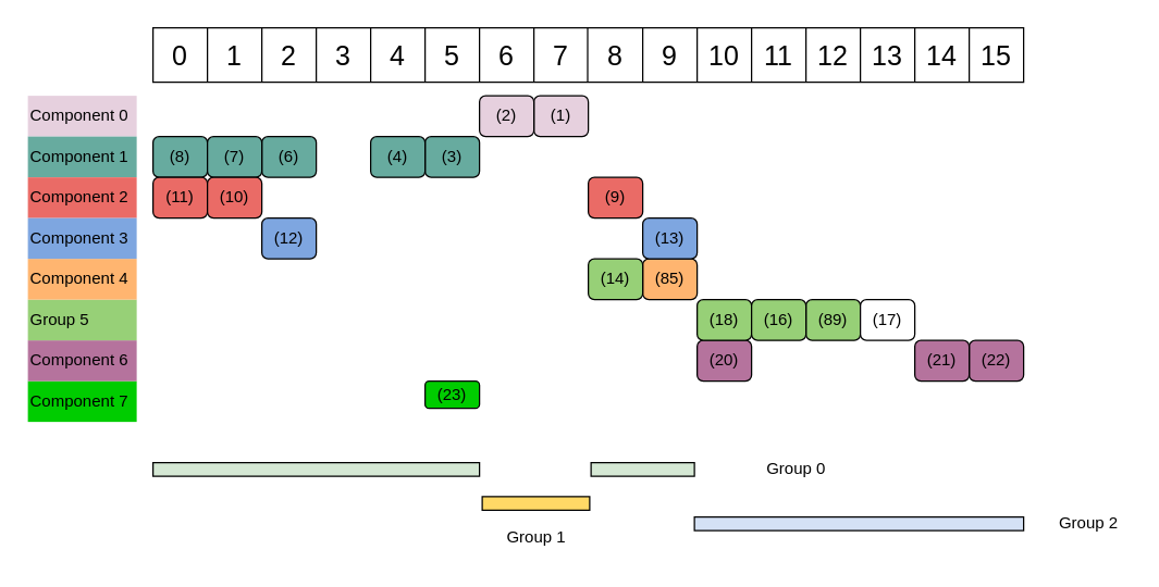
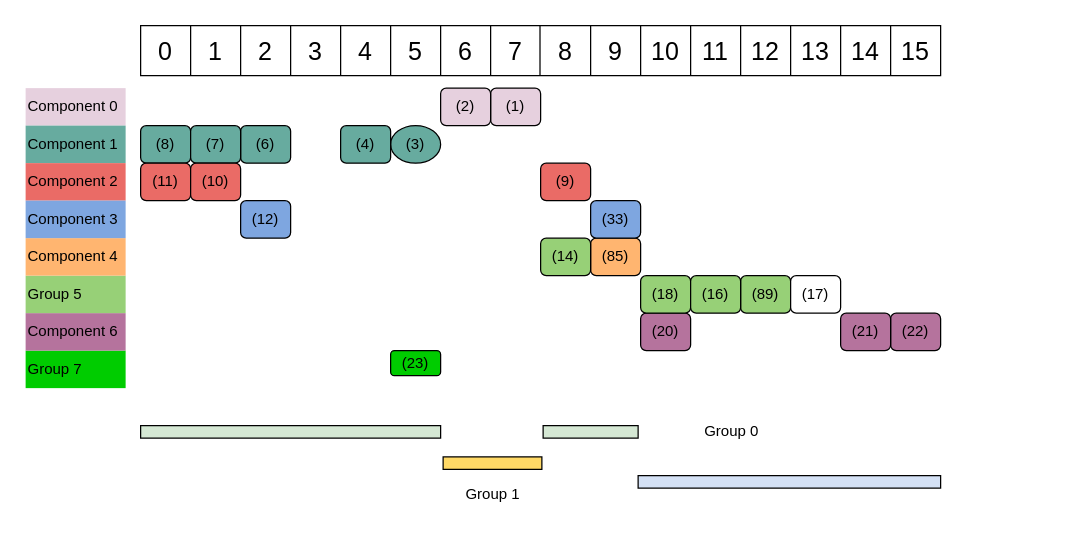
  <mxCell id="0" />
  <mxCell id="1" parent="0" />
  <mxCell id="2" value="" style="rounded=0;whiteSpace=wrap;html=1;" vertex="1" parent="1"><mxGeometry x="112" y="20" width="640" height="40" as="geometry" /></mxCell>
  <mxCell id="3" value="" style="endArrow=none;html=1;rounded=0;" edge="1" parent="1"><mxGeometry width="50" height="50" relative="1" as="geometry"><mxPoint x="152" y="60" as="sourcePoint" /><mxPoint x="152" y="20" as="targetPoint" /></mxGeometry></mxCell>
  <mxCell id="4" value="" style="endArrow=none;html=1;rounded=0;" edge="1" parent="1"><mxGeometry width="50" height="50" relative="1" as="geometry"><mxPoint x="192" y="60" as="sourcePoint" /><mxPoint x="192" y="20" as="targetPoint" /></mxGeometry></mxCell>
  <mxCell id="5" value="" style="endArrow=none;html=1;rounded=0;" edge="1" parent="1"><mxGeometry width="50" height="50" relative="1" as="geometry"><mxPoint x="232" y="60" as="sourcePoint" /><mxPoint x="232" y="20" as="targetPoint" /></mxGeometry></mxCell>
  <mxCell id="6" value="" style="endArrow=none;html=1;rounded=0;" edge="1" parent="1"><mxGeometry width="50" height="50" relative="1" as="geometry"><mxPoint x="272" y="60" as="sourcePoint" /><mxPoint x="272" y="20" as="targetPoint" /></mxGeometry></mxCell>
  <mxCell id="7" value="" style="endArrow=none;html=1;rounded=0;" edge="1" parent="1"><mxGeometry width="50" height="50" relative="1" as="geometry"><mxPoint x="312" y="60" as="sourcePoint" /><mxPoint x="312" y="20" as="targetPoint" /></mxGeometry></mxCell>
  <mxCell id="8" value="" style="endArrow=none;html=1;rounded=0;" edge="1" parent="1"><mxGeometry width="50" height="50" relative="1" as="geometry"><mxPoint x="352" y="60" as="sourcePoint" /><mxPoint x="352" y="20" as="targetPoint" /></mxGeometry></mxCell>
  <mxCell id="9" value="" style="endArrow=none;html=1;rounded=0;" edge="1" parent="1"><mxGeometry width="50" height="50" relative="1" as="geometry"><mxPoint x="392" y="60" as="sourcePoint" /><mxPoint x="392" y="20" as="targetPoint" /></mxGeometry></mxCell>
  <mxCell id="10" value="" style="endArrow=none;html=1;rounded=0;" edge="1" parent="1"><mxGeometry width="50" height="50" relative="1" as="geometry"><mxPoint x="431.5" y="60" as="sourcePoint" /><mxPoint x="431.5" y="20" as="targetPoint" /></mxGeometry></mxCell>
  <mxCell id="11" value="" style="endArrow=none;html=1;rounded=0;" edge="1" parent="1"><mxGeometry width="50" height="50" relative="1" as="geometry"><mxPoint x="472" y="60" as="sourcePoint" /><mxPoint x="472" y="20" as="targetPoint" /></mxGeometry></mxCell>
  <mxCell id="12" value="" style="endArrow=none;html=1;rounded=0;" edge="1" parent="1"><mxGeometry width="50" height="50" relative="1" as="geometry"><mxPoint x="512" y="60" as="sourcePoint" /><mxPoint x="512" y="20" as="targetPoint" /></mxGeometry></mxCell>
  <mxCell id="13" value="" style="endArrow=none;html=1;rounded=0;" edge="1" parent="1"><mxGeometry width="50" height="50" relative="1" as="geometry"><mxPoint x="552" y="60" as="sourcePoint" /><mxPoint x="552" y="20" as="targetPoint" /></mxGeometry></mxCell>
  <mxCell id="14" value="" style="endArrow=none;html=1;rounded=0;" edge="1" parent="1"><mxGeometry width="50" height="50" relative="1" as="geometry"><mxPoint x="592" y="60" as="sourcePoint" /><mxPoint x="592" y="20" as="targetPoint" /></mxGeometry></mxCell>
  <mxCell id="15" value="" style="endArrow=none;html=1;rounded=0;" edge="1" parent="1"><mxGeometry width="50" height="50" relative="1" as="geometry"><mxPoint x="632" y="60" as="sourcePoint" /><mxPoint x="632" y="20" as="targetPoint" /></mxGeometry></mxCell>
  <mxCell id="16" value="" style="endArrow=none;html=1;rounded=0;" edge="1" parent="1"><mxGeometry width="50" height="50" relative="1" as="geometry"><mxPoint x="672" y="60" as="sourcePoint" /><mxPoint x="672" y="20" as="targetPoint" /></mxGeometry></mxCell>
  <mxCell id="17" value="" style="endArrow=none;html=1;rounded=0;" edge="1" parent="1"><mxGeometry width="50" height="50" relative="1" as="geometry"><mxPoint x="712" y="60" as="sourcePoint" /><mxPoint x="712" y="20" as="targetPoint" /></mxGeometry></mxCell>
  <mxCell id="18" value="0" style="text;html=1;strokeColor=none;fillColor=none;align=center;verticalAlign=middle;whiteSpace=wrap;rounded=0;fontSize=20;" vertex="1" parent="1"><mxGeometry x="112" y="20" width="40" height="40" as="geometry" /></mxCell>
  <mxCell id="19" value="1" style="text;html=1;strokeColor=none;fillColor=none;align=center;verticalAlign=middle;whiteSpace=wrap;rounded=0;fontSize=20;" vertex="1" parent="1"><mxGeometry x="152" y="20" width="40" height="40" as="geometry" /></mxCell>
  <mxCell id="20" value="15" style="text;html=1;strokeColor=none;fillColor=none;align=center;verticalAlign=middle;whiteSpace=wrap;rounded=0;fontSize=20;" vertex="1" parent="1"><mxGeometry x="712" y="20" width="40" height="40" as="geometry" /></mxCell>
  <mxCell id="21" value="14" style="text;html=1;strokeColor=none;fillColor=none;align=center;verticalAlign=middle;whiteSpace=wrap;rounded=0;fontSize=20;" vertex="1" parent="1"><mxGeometry x="672" y="20" width="40" height="40" as="geometry" /></mxCell>
  <mxCell id="22" value="2" style="text;html=1;strokeColor=none;fillColor=none;align=center;verticalAlign=middle;whiteSpace=wrap;rounded=0;fontSize=20;" vertex="1" parent="1"><mxGeometry x="192" y="20" width="40" height="40" as="geometry" /></mxCell>
  <mxCell id="23" value="13" style="text;html=1;strokeColor=none;fillColor=none;align=center;verticalAlign=middle;whiteSpace=wrap;rounded=0;fontSize=20;" vertex="1" parent="1"><mxGeometry x="632" y="20" width="40" height="40" as="geometry" /></mxCell>
  <mxCell id="24" value="12" style="text;html=1;strokeColor=none;fillColor=none;align=center;verticalAlign=middle;whiteSpace=wrap;rounded=0;fontSize=20;" vertex="1" parent="1"><mxGeometry x="592" y="20" width="40" height="40" as="geometry" /></mxCell>
  <mxCell id="25" value="3" style="text;html=1;strokeColor=none;fillColor=none;align=center;verticalAlign=middle;whiteSpace=wrap;rounded=0;fontSize=20;" vertex="1" parent="1"><mxGeometry x="232" y="20" width="40" height="40" as="geometry" /></mxCell>
  <mxCell id="26" value="4" style="text;html=1;strokeColor=none;fillColor=none;align=center;verticalAlign=middle;whiteSpace=wrap;rounded=0;fontSize=20;" vertex="1" parent="1"><mxGeometry x="272" y="20" width="40" height="40" as="geometry" /></mxCell>
  <mxCell id="27" value="5" style="text;html=1;strokeColor=none;fillColor=none;align=center;verticalAlign=middle;whiteSpace=wrap;rounded=0;fontSize=20;" vertex="1" parent="1"><mxGeometry x="312" y="20" width="40" height="40" as="geometry" /></mxCell>
  <mxCell id="28" value="6" style="text;html=1;strokeColor=none;fillColor=none;align=center;verticalAlign=middle;whiteSpace=wrap;rounded=0;fontSize=20;" vertex="1" parent="1"><mxGeometry x="352" y="20" width="40" height="40" as="geometry" /></mxCell>
  <mxCell id="29" value="7" style="text;html=1;strokeColor=none;fillColor=none;align=center;verticalAlign=middle;whiteSpace=wrap;rounded=0;fontSize=20;" vertex="1" parent="1"><mxGeometry x="392" y="20" width="40" height="40" as="geometry" /></mxCell>
  <mxCell id="30" value="8" style="text;html=1;strokeColor=none;fillColor=none;align=center;verticalAlign=middle;whiteSpace=wrap;rounded=0;fontSize=20;" vertex="1" parent="1"><mxGeometry x="432" y="20" width="40" height="40" as="geometry" /></mxCell>
  <mxCell id="31" value="11" style="text;html=1;strokeColor=none;fillColor=none;align=center;verticalAlign=middle;whiteSpace=wrap;rounded=0;fontSize=20;" vertex="1" parent="1"><mxGeometry x="552" y="20" width="40" height="40" as="geometry" /></mxCell>
  <mxCell id="32" value="10" style="text;html=1;strokeColor=none;fillColor=none;align=center;verticalAlign=middle;whiteSpace=wrap;rounded=0;fontSize=20;" vertex="1" parent="1"><mxGeometry x="512" y="20" width="40" height="40" as="geometry" /></mxCell>
  <mxCell id="33" value="9" style="text;html=1;strokeColor=none;fillColor=none;align=center;verticalAlign=middle;whiteSpace=wrap;rounded=0;fontSize=20;" vertex="1" parent="1"><mxGeometry x="472" y="20" width="40" height="40" as="geometry" /></mxCell>
  <mxCell id="34" value="(1)" style="rounded=1;whiteSpace=wrap;html=1;fontSize=12;labelBackgroundColor=none;fontColor=default;labelBorderColor=none;fillColor=#E6D0DE;" vertex="1" parent="1"><mxGeometry x="392" y="70" width="40" height="30" as="geometry" /></mxCell>
  <mxCell id="35" value="(2)" style="rounded=1;whiteSpace=wrap;html=1;fontSize=12;fillColor=#E6D0DE;" vertex="1" parent="1"><mxGeometry x="352" y="70" width="40" height="30" as="geometry" /></mxCell>
  <mxCell id="36" value="(8)" style="rounded=1;whiteSpace=wrap;html=1;fontSize=12;fillColor=#67AB9F;" vertex="1" parent="1"><mxGeometry x="112" y="100" width="40" height="30" as="geometry" /></mxCell>
  <mxCell id="37" value="(9)" style="rounded=1;whiteSpace=wrap;html=1;fontSize=12;fillColor=#EA6B66;" vertex="1" parent="1"><mxGeometry x="432" y="130" width="40" height="30" as="geometry" /></mxCell>
- <mxCell id="38" value="(3)" style="rounded=1;whiteSpace=wrap;html=1;fontSize=12;fillColor=#67AB9F;" vertex="1" parent="1"><mxGeometry x="312" y="100" width="40" height="30" as="geometry" /></mxCell>
+ <mxCell id="38" value="(3)" style="ellipse;whiteSpace=wrap;html=1;fontSize=12;fillColor=#67AB9F;" vertex="1" parent="1"><mxGeometry x="312" y="100" width="40" height="30" as="geometry" /></mxCell>
  <mxCell id="39" value="(4)" style="rounded=1;whiteSpace=wrap;html=1;fontSize=12;fillColor=#67AB9F;" vertex="1" parent="1"><mxGeometry x="272" y="100" width="40" height="30" as="geometry" /></mxCell>
  <mxCell id="40" value="(6)" style="rounded=1;whiteSpace=wrap;html=1;fontSize=12;fillColor=#67AB9F;" vertex="1" parent="1"><mxGeometry x="192" y="100" width="40" height="30" as="geometry" /></mxCell>
  <mxCell id="41" value="(7)" style="rounded=1;whiteSpace=wrap;html=1;fontSize=12;fillColor=#67AB9F;" vertex="1" parent="1"><mxGeometry x="152" y="100" width="40" height="30" as="geometry" /></mxCell>
  <mxCell id="42" value="(11)" style="rounded=1;whiteSpace=wrap;html=1;fontSize=12;fillColor=#EA6B66;" vertex="1" parent="1"><mxGeometry x="112" y="130" width="40" height="30" as="geometry" /></mxCell>
  <mxCell id="43" value="(10)" style="rounded=1;whiteSpace=wrap;html=1;fontSize=12;fillColor=#EA6B66;" vertex="1" parent="1"><mxGeometry x="152" y="130" width="40" height="30" as="geometry" /></mxCell>
  <mxCell id="44" value="(23)" style="rounded=1;whiteSpace=wrap;html=1;fontSize=12;fillColor=#00CC00;" vertex="1" parent="1"><mxGeometry x="312" y="280" width="40" height="20" as="geometry" /></mxCell>
  <mxCell id="45" value="(22)" style="rounded=1;whiteSpace=wrap;html=1;fontSize=12;fillColor=#B5739D;" vertex="1" parent="1"><mxGeometry x="712" y="250" width="40" height="30" as="geometry" /></mxCell>
  <mxCell id="46" value="(21)" style="rounded=1;whiteSpace=wrap;html=1;fontSize=12;fillColor=#B5739D;" vertex="1" parent="1"><mxGeometry x="672" y="250" width="40" height="30" as="geometry" /></mxCell>
  <mxCell id="47" value="(20)" style="rounded=1;whiteSpace=wrap;html=1;fontSize=12;fillColor=#B5739D;" vertex="1" parent="1"><mxGeometry x="512" y="250" width="40" height="30" as="geometry" /></mxCell>
  <mxCell id="48" value="(89)" style="rounded=1;whiteSpace=wrap;html=1;fontSize=12;fillColor=#97D077;" vertex="1" parent="1"><mxGeometry x="592" y="220" width="40" height="30" as="geometry" /></mxCell>
  <mxCell id="49" value="(18)" style="rounded=1;whiteSpace=wrap;html=1;fontSize=12;fillColor=#97D077;" vertex="1" parent="1"><mxGeometry x="512" y="220" width="40" height="30" as="geometry" /></mxCell>
  <mxCell id="50" value="(17)" style="rounded=1;whiteSpace=wrap;html=1;fontSize=12;fillColor=#ffffff;" vertex="1" parent="1"><mxGeometry x="632" y="220" width="40" height="30" as="geometry" /></mxCell>
  <mxCell id="51" value="(16)" style="rounded=1;whiteSpace=wrap;html=1;fontSize=12;fillColor=#97D077;" vertex="1" parent="1"><mxGeometry x="552" y="220" width="40" height="30" as="geometry" /></mxCell>
  <mxCell id="52" value="(85)" style="rounded=1;whiteSpace=wrap;html=1;fontSize=12;fillColor=#FFB570;" vertex="1" parent="1"><mxGeometry x="472" y="190" width="40" height="30" as="geometry" /></mxCell>
  <mxCell id="53" value="(14)" style="rounded=1;whiteSpace=wrap;html=1;fontSize=12;fillColor=#97d077;" vertex="1" parent="1"><mxGeometry x="432" y="190" width="40" height="30" as="geometry" /></mxCell>
- <mxCell id="54" value="(13)" style="rounded=1;whiteSpace=wrap;html=1;fontSize=12;fillColor=#7EA6E0;" vertex="1" parent="1"><mxGeometry x="472" y="160" width="40" height="30" as="geometry" /></mxCell>
+ <mxCell id="54" value="(33)" style="rounded=1;whiteSpace=wrap;html=1;fontSize=12;fillColor=#7EA6E0;" vertex="1" parent="1"><mxGeometry x="472" y="160" width="40" height="30" as="geometry" /></mxCell>
  <mxCell id="55" value="(12)" style="rounded=1;whiteSpace=wrap;html=1;fontSize=12;fillColor=#7EA6E0;" vertex="1" parent="1"><mxGeometry x="192" y="160" width="40" height="30" as="geometry" /></mxCell>
  <mxCell id="56" value="Component 0" style="text;html=1;strokeColor=none;fillColor=#E6D0DE;align=left;verticalAlign=middle;whiteSpace=wrap;rounded=0;labelBackgroundColor=none;labelBorderColor=none;fontSize=12;fontColor=default;" vertex="1" parent="1"><mxGeometry y="70" width="80" height="30" as="geometry" x="20" /></mxCell>
  <mxCell id="57" value="Component 1" style="text;html=1;strokeColor=none;fillColor=#67AB9F;align=left;verticalAlign=middle;whiteSpace=wrap;rounded=0;labelBackgroundColor=none;labelBorderColor=none;fontSize=12;fontColor=default;" vertex="1" parent="1"><mxGeometry y="100" width="80" height="30" as="geometry" x="20" /></mxCell>
  <mxCell id="58" value="Component 2" style="text;html=1;strokeColor=none;fillColor=#EA6B66;align=left;verticalAlign=middle;whiteSpace=wrap;rounded=0;labelBackgroundColor=none;labelBorderColor=none;fontSize=12;fontColor=default;" vertex="1" parent="1"><mxGeometry y="130" width="80" height="30" as="geometry" x="20" /></mxCell>
- <mxCell id="59" value="Component 7" style="text;html=1;strokeColor=none;fillColor=#00CC00;align=left;verticalAlign=middle;whiteSpace=wrap;rounded=0;labelBackgroundColor=none;labelBorderColor=none;fontSize=12;fontColor=default;" vertex="1" parent="1"><mxGeometry y="280" width="80" height="30" as="geometry" x="20" /></mxCell>
+ <mxCell id="59" value="Group 7" style="text;html=1;strokeColor=none;fillColor=#00CC00;align=left;verticalAlign=middle;whiteSpace=wrap;rounded=0;labelBackgroundColor=none;labelBorderColor=none;fontSize=12;fontColor=default;" vertex="1" parent="1"><mxGeometry y="280" width="80" height="30" as="geometry" x="20" /></mxCell>
  <mxCell id="60" value="Component 6" style="text;html=1;strokeColor=none;fillColor=#B5739D;align=left;verticalAlign=middle;whiteSpace=wrap;rounded=0;labelBackgroundColor=none;labelBorderColor=none;fontSize=12;fontColor=default;" vertex="1" parent="1"><mxGeometry y="250" width="80" height="30" as="geometry" x="20" /></mxCell>
  <mxCell id="61" value="Group 5" style="text;html=1;strokeColor=none;fillColor=#97D077;align=left;verticalAlign=middle;whiteSpace=wrap;rounded=0;labelBackgroundColor=none;labelBorderColor=none;fontSize=12;fontColor=default;" vertex="1" parent="1"><mxGeometry y="220" width="80" height="30" as="geometry" x="20" /></mxCell>
  <mxCell id="62" value="Component 4" style="text;html=1;strokeColor=none;fillColor=#FFB570;align=left;verticalAlign=middle;whiteSpace=wrap;rounded=0;labelBackgroundColor=none;labelBorderColor=none;fontSize=12;fontColor=default;" vertex="1" parent="1"><mxGeometry y="190" width="80" height="30" as="geometry" x="20" /></mxCell>
  <mxCell id="63" value="Component 3" style="text;html=1;strokeColor=none;fillColor=#7EA6E0;align=left;verticalAlign=middle;whiteSpace=wrap;rounded=0;labelBackgroundColor=none;labelBorderColor=none;fontSize=12;fontColor=default;" vertex="1" parent="1"><mxGeometry y="160" width="80" height="30" as="geometry" x="20" /></mxCell>
  <mxCell id="64" value="" style="rounded=0;whiteSpace=wrap;html=1;labelBackgroundColor=none;labelBorderColor=none;fontSize=12;fontColor=default;fillColor=#D5E8D4;" vertex="1" parent="1"><mxGeometry x="112" y="340" width="240" height="10" as="geometry" /></mxCell>
  <mxCell id="65" value="" style="rounded=0;whiteSpace=wrap;html=1;labelBackgroundColor=none;labelBorderColor=none;fontSize=12;fontColor=default;fillColor=#D5E8D4;" vertex="1" parent="1"><mxGeometry x="434" y="340" width="76" height="10" as="geometry" /></mxCell>
  <mxCell id="66" value="" style="rounded=0;whiteSpace=wrap;html=1;labelBackgroundColor=none;labelBorderColor=none;fontSize=12;fontColor=default;fillColor=#FFD966;" vertex="1" parent="1"><mxGeometry x="354" y="365" width="79" height="10" as="geometry" /></mxCell>
  <mxCell id="67" value="" style="rounded=0;whiteSpace=wrap;html=1;labelBackgroundColor=none;labelBorderColor=none;fontSize=12;fontColor=default;fillColor=#D4E1F5;" vertex="1" parent="1"><mxGeometry x="510" y="380" width="242" height="10" as="geometry" /></mxCell>
  <mxCell id="68" value="Group 0" style="text;html=1;strokeColor=none;fillColor=none;align=center;verticalAlign=middle;whiteSpace=wrap;rounded=0;labelBackgroundColor=none;labelBorderColor=none;fontSize=12;fontColor=default;" vertex="1" parent="1"><mxGeometry x="555" y="330" width="60" height="30" as="geometry" /></mxCell>
  <mxCell id="69" value="&lt;div&gt;Group 1&lt;/div&gt;" style="text;html=1;strokeColor=none;fillColor=none;align=center;verticalAlign=middle;whiteSpace=wrap;rounded=0;labelBackgroundColor=none;labelBorderColor=none;fontSize=12;fontColor=default;" vertex="1" parent="1"><mxGeometry x="363.5" y="380" width="60" height="30" as="geometry" /></mxCell>
- <mxCell id="70" value="Group 2" style="text;html=1;strokeColor=none;fillColor=none;align=center;verticalAlign=middle;whiteSpace=wrap;rounded=0;labelBackgroundColor=none;labelBorderColor=none;fontSize=12;fontColor=default;" vertex="1" parent="1"><mxGeometry x="770" y="370" width="60" height="30" as="geometry" /></mxCell>
